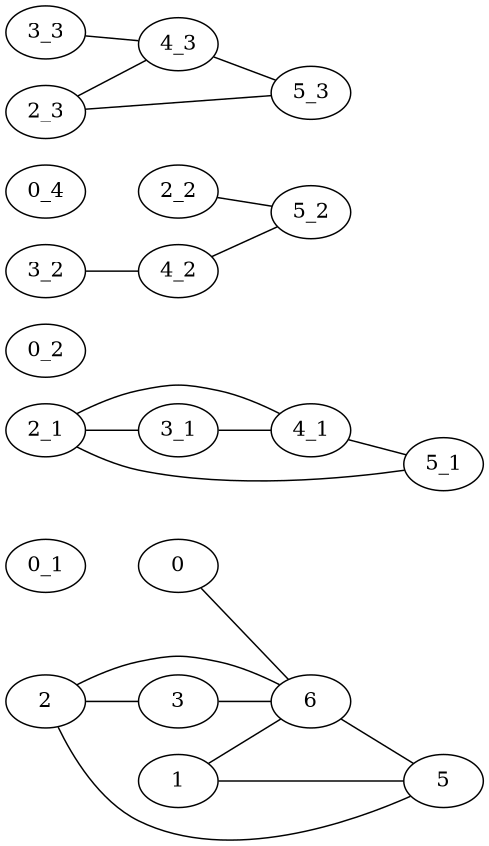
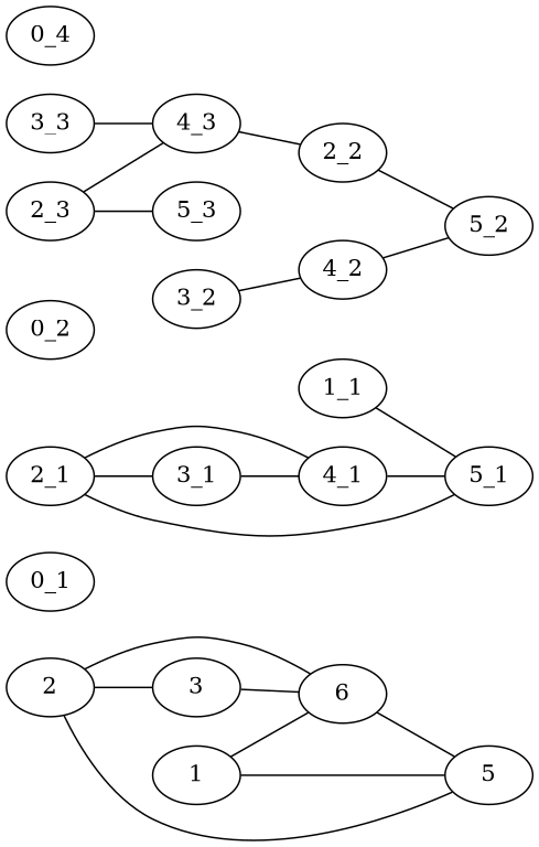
  graph {
    rankdir=LR
-   n1 [label=0]
    n2 [label=6]
    n3 [label=5]
    n4 [label=1]
    n5 [label=2]
    n6 [label=3]
    n7 [label="0_1"]
+   n8 [label="1_1"]
    n9 [label="4_1"]
    n10 [label="5_1"]
    n11 [label="2_1"]
    n12 [label="3_1"]
    n13 [label="0_2"]
    n14 [label="4_2"]
    n15 [label="5_2"]
    n16 [label="2_2"]
    n17 [label="3_2"]
    n18 [label="0_4"]
    n19 [label="4_3"]
    n20 [label="5_3"]
    n21 [label="2_3"]
    n22 [label="3_3"]
    subgraph sub_1 {
-     n1
      n2
      n3
      n4
      n5
      n6
    }
    subgraph sub_2 {
      n7
+     n8
      n9
      n10
      n11
      n12
    }
    subgraph sub_3 {
      n13
      n14
      n15
      n16
      n17
    }
    subgraph sub_4 {
      n18
      n19
      n20
      n21
      n22
    }
-   n1 -- n2
    n2 -- n3
    n4 -- n2
    n4 -- n3
    n5 -- n2
    n5 -- n3
    n5 -- n6
    n6 -- n2
+   n8 -- n10
    n9 -- n10
    n11 -- n9
    n11 -- n10
    n11 -- n12
    n12 -- n9
    n14 -- n15
    n16 -- n15
    n17 -- n14
-   n19 -- n20
+   n19 -- n16
    n21 -- n19
    n21 -- n20
    n22 -- n19
  }
